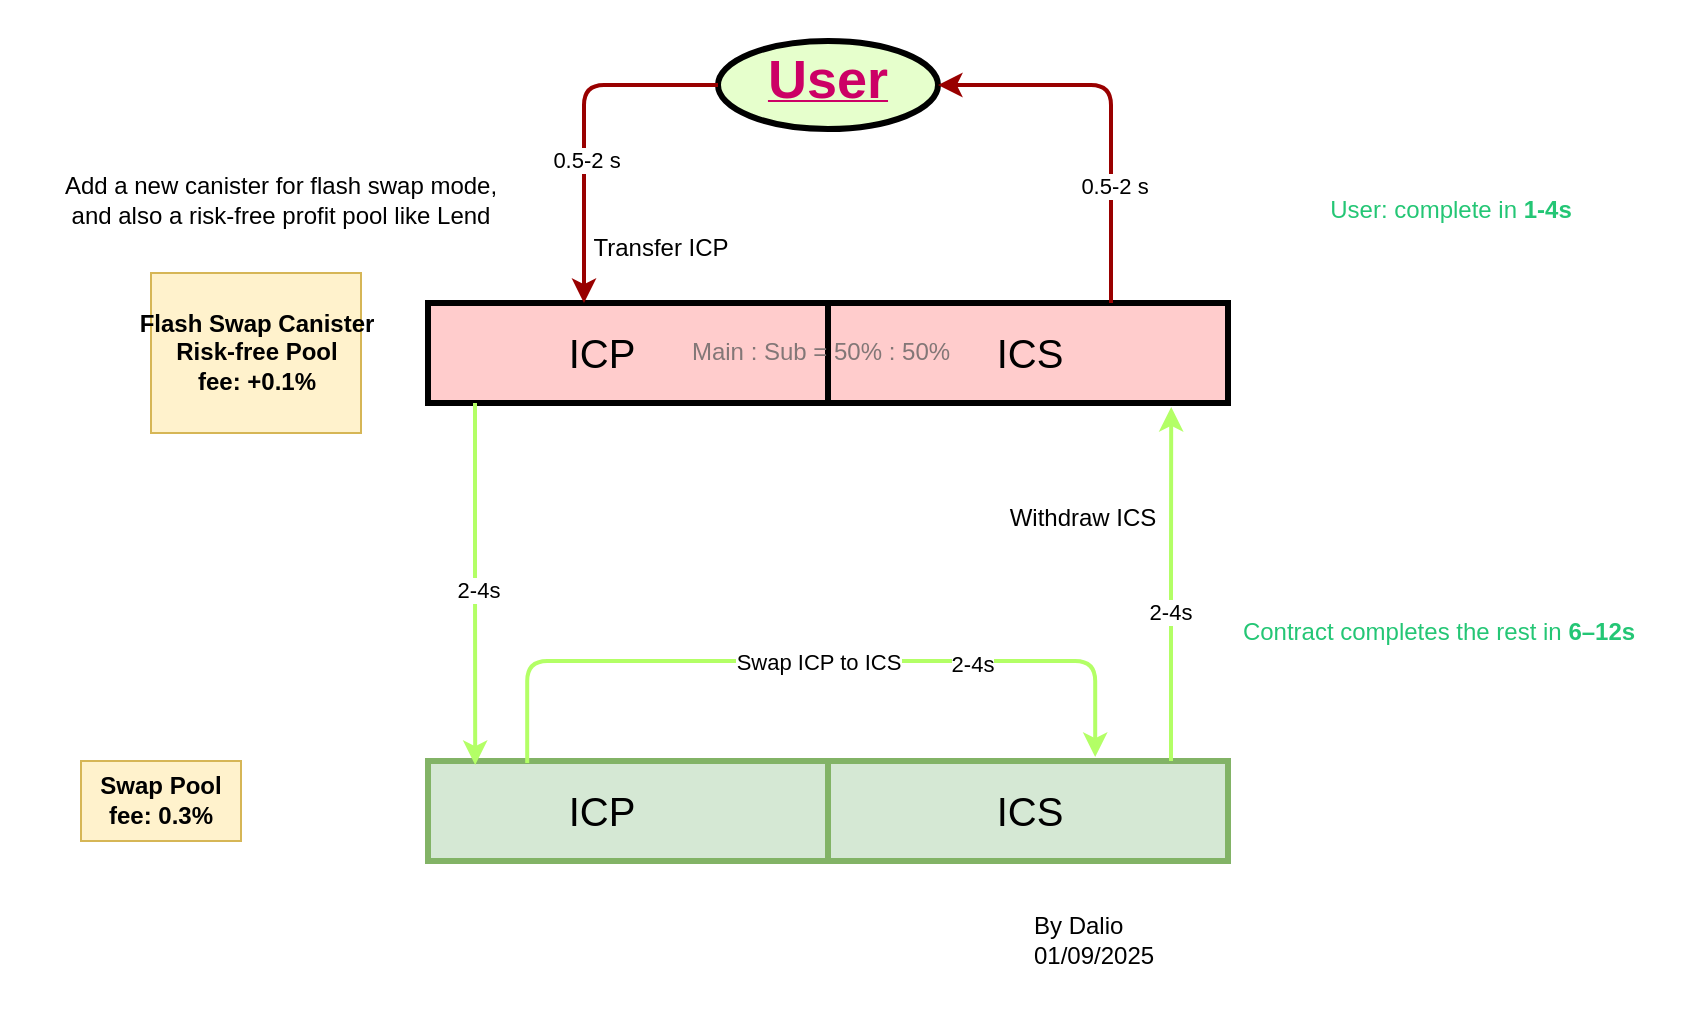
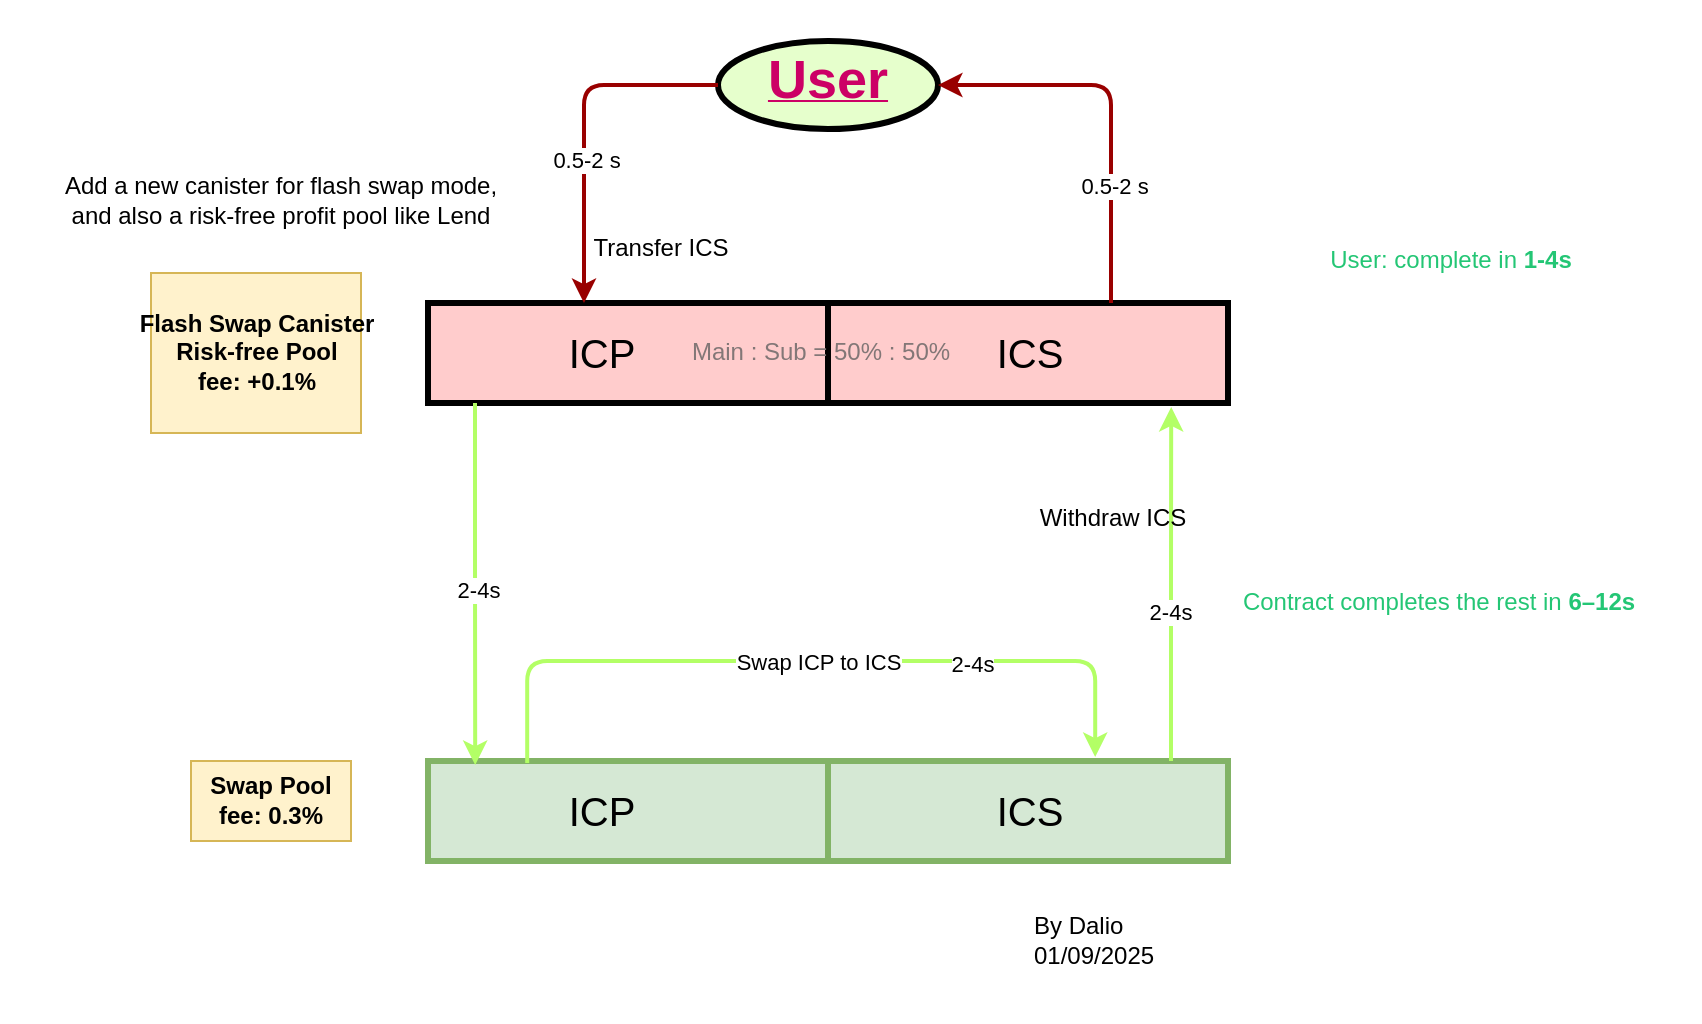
  <mxCell id="0" />
  <mxCell id="1" parent="0" />
  <mxCell id="2" value="&lt;p style=&quot;margin: 4px 0px 0px; text-decoration: underline;&quot;&gt;&lt;span style=&quot;background-color: transparent;&quot;&gt;&lt;font style=&quot;font-size: 27px;&quot;&gt;User&lt;/font&gt;&lt;/span&gt;&lt;/p&gt;" style="ellipse;verticalAlign=middle;align=center;overflow=fill;fontSize=12;fontFamily=Helvetica;html=1;fontStyle=1;strokeWidth=3;fillColor=#E6FFCC;fontColor=#CC0066;" parent="1" vertex="1"><mxGeometry x="358.5" y="20" width="110" height="44" as="geometry" /></mxCell>
  <mxCell id="3" value="" style="shape=process;whiteSpace=wrap;align=center;verticalAlign=middle;size=0.5;fontStyle=1;strokeWidth=3;fillColor=#FFCCCC" parent="1" vertex="1"><mxGeometry x="213.5" y="151" width="400" height="50" as="geometry" /></mxCell>
- <mxCell id="4" value="Transfer ICP" style="text;spacingTop=-5;align=center" parent="1" vertex="1"><mxGeometry x="290" y="115" width="81" height="36" as="geometry" /></mxCell>
+ <mxCell id="4" value="Transfer ICS" style="text;spacingTop=-5;align=center" parent="1" vertex="1"><mxGeometry x="290" y="115" width="81" height="36" as="geometry" /></mxCell>
  <mxCell id="5" value="" style="edgeStyle=elbowEdgeStyle;elbow=horizontal;strokeColor=#990000;strokeWidth=2;entryX=1;entryY=0.5;entryDx=0;entryDy=0;" parent="1" target="2" edge="1"><mxGeometry width="100" height="100" relative="1" as="geometry"><mxPoint x="555" y="151" as="sourcePoint" /><mxPoint x="535" y="20" as="targetPoint" /><Array as="points"><mxPoint x="555" y="80" /></Array></mxGeometry></mxCell>
  <mxCell id="6" value="0.5-2 s" style="edgeLabel;html=1;align=center;verticalAlign=middle;resizable=0;points=[];" vertex="1" connectable="0" parent="5"><mxGeometry x="-0.396" y="-1" relative="1" as="geometry"><mxPoint as="offset" /></mxGeometry></mxCell>
  <mxCell id="7" value="" style="edgeStyle=elbowEdgeStyle;elbow=horizontal;strokeColor=#990000;strokeWidth=2;exitX=0;exitY=0.5;exitDx=0;exitDy=0;" parent="1" source="2" edge="1"><mxGeometry width="100" height="100" relative="1" as="geometry"><mxPoint x="371" y="12" as="sourcePoint" /><mxPoint x="291.5" y="151" as="targetPoint" /><Array as="points"><mxPoint x="291.5" y="91" /></Array></mxGeometry></mxCell>
  <mxCell id="8" value="0.5-2 s" style="edgeLabel;html=1;align=center;verticalAlign=middle;resizable=0;points=[];" vertex="1" connectable="0" parent="7"><mxGeometry x="0.182" y="1" relative="1" as="geometry"><mxPoint as="offset" /></mxGeometry></mxCell>
  <mxCell id="9" value="&lt;font style=&quot;font-size: 20px;&quot;&gt;ICP&lt;/font&gt;" style="text;strokeColor=none;align=center;fillColor=none;html=1;verticalAlign=middle;whiteSpace=wrap;rounded=0;" vertex="1" parent="1"><mxGeometry x="271" y="161" width="60" height="30" as="geometry" /></mxCell>
  <mxCell id="10" value="&lt;font style=&quot;font-size: 20px;&quot;&gt;ICS&lt;/font&gt;" style="text;strokeColor=none;align=center;fillColor=none;html=1;verticalAlign=middle;whiteSpace=wrap;rounded=0;" vertex="1" parent="1"><mxGeometry x="485" y="161" width="60" height="30" as="geometry" /></mxCell>
  <mxCell id="11" value="&lt;p data-pm-slice=&quot;1 1 []&quot;&gt;Flash Swap Canister&lt;br&gt;&lt;span style=&quot;background-color: transparent; color: light-dark(rgb(0, 0, 0), rgb(255, 255, 255));&quot;&gt;Risk-free Pool&lt;br&gt;&lt;/span&gt;&lt;span style=&quot;background-color: transparent; color: light-dark(rgb(0, 0, 0), rgb(255, 255, 255));&quot;&gt;fee: +0.1%&lt;/span&gt;&lt;span style=&quot;background-color: transparent; color: light-dark(rgb(0, 0, 0), rgb(255, 255, 255));&quot;&gt;&lt;/span&gt;&lt;/p&gt;" style="text;html=1;align=center;verticalAlign=middle;resizable=0;points=[];autosize=1;strokeColor=#d6b656;fillColor=#fff2cc;fontFamily=Helvetica;fontSize=12;fontStyle=1;" vertex="1" parent="1"><mxGeometry x="75" y="136" width="105" height="80" as="geometry" /></mxCell>
  <mxCell id="12" value="" style="shape=process;whiteSpace=wrap;align=center;verticalAlign=middle;size=0.5;fontStyle=1;strokeWidth=3;fillColor=#d5e8d4;strokeColor=#82b366;" vertex="1" parent="1"><mxGeometry x="213.5" y="380" width="400" height="50" as="geometry" /></mxCell>
  <mxCell id="13" value="&lt;font style=&quot;font-size: 20px;&quot;&gt;ICP&lt;/font&gt;" style="text;strokeColor=none;align=center;fillColor=none;html=1;verticalAlign=middle;whiteSpace=wrap;rounded=0;" vertex="1" parent="1"><mxGeometry x="271" y="390" width="60" height="30" as="geometry" /></mxCell>
  <mxCell id="14" value="&lt;font style=&quot;font-size: 20px;&quot;&gt;ICS&lt;/font&gt;" style="text;strokeColor=none;align=center;fillColor=none;html=1;verticalAlign=middle;whiteSpace=wrap;rounded=0;" vertex="1" parent="1"><mxGeometry x="485" y="390" width="60" height="30" as="geometry" /></mxCell>
- <mxCell id="15" value="Swap Pool&lt;br&gt;fee: 0.3%" style="text;html=1;align=center;verticalAlign=middle;resizable=0;points=[];autosize=1;strokeColor=#d6b656;fillColor=#fff2cc;fontFamily=Helvetica;fontSize=12;fontStyle=1;" vertex="1" parent="1"><mxGeometry x="40" y="380" width="80" height="40" as="geometry" /></mxCell>
+ <mxCell id="15" value="Swap Pool&lt;br&gt;fee: 0.3%" style="text;html=1;align=center;verticalAlign=middle;resizable=0;points=[];autosize=1;strokeColor=#d6b656;fillColor=#fff2cc;fontFamily=Helvetica;fontSize=12;fontStyle=1;" vertex="1" parent="1"><mxGeometry x="95" y="380" width="80" height="40" as="geometry" /></mxCell>
  <mxCell id="16" style="edgeStyle=orthogonalEdgeStyle;rounded=1;orthogonalLoop=1;jettySize=auto;html=1;strokeColor=#B3FF66;strokeWidth=2;align=center;verticalAlign=middle;fontFamily=Helvetica;fontSize=11;fontColor=default;labelBackgroundColor=default;elbow=horizontal;endArrow=classic;entryX=0.059;entryY=0.04;entryDx=0;entryDy=0;entryPerimeter=0;" edge="1" parent="1" source="3" target="12"><mxGeometry relative="1" as="geometry"><mxPoint x="265" y="340" as="targetPoint" /><Array as="points"><mxPoint x="237" y="280" /><mxPoint x="237" y="280" /></Array></mxGeometry></mxCell>
  <mxCell id="17" value="2-4s" style="edgeLabel;html=1;align=center;verticalAlign=middle;resizable=0;points=[];rounded=1;strokeColor=#B3FF66;strokeWidth=2;fontFamily=Helvetica;fontSize=11;fontColor=default;labelBackgroundColor=default;" vertex="1" connectable="0" parent="16"><mxGeometry x="0.039" y="1" relative="1" as="geometry"><mxPoint as="offset" /></mxGeometry></mxCell>
  <mxCell id="18" style="edgeStyle=orthogonalEdgeStyle;rounded=1;orthogonalLoop=1;jettySize=auto;html=1;entryX=0.929;entryY=1.04;entryDx=0;entryDy=0;entryPerimeter=0;strokeColor=#B3FF66;strokeWidth=2;align=center;verticalAlign=middle;fontFamily=Helvetica;fontSize=11;fontColor=default;labelBackgroundColor=default;elbow=horizontal;endArrow=classic;" edge="1" parent="1" source="12" target="3"><mxGeometry relative="1" as="geometry"><Array as="points"><mxPoint x="585" y="290" /><mxPoint x="585" y="290" /></Array></mxGeometry></mxCell>
  <mxCell id="19" value="2-4s" style="edgeLabel;html=1;align=center;verticalAlign=middle;resizable=0;points=[];" vertex="1" connectable="0" parent="18"><mxGeometry x="-0.152" y="1" relative="1" as="geometry"><mxPoint as="offset" /></mxGeometry></mxCell>
- <mxCell id="20" value="Withdraw ICS" style="text;spacingTop=-5;align=center" vertex="1" parent="1"><mxGeometry x="501" y="250" width="81" height="36" as="geometry" /></mxCell>
+ <mxCell id="20" value="Withdraw ICS" style="text;spacingTop=-5;align=center" vertex="1" parent="1"><mxGeometry x="516" y="250" width="81" height="36" as="geometry" /></mxCell>
  <mxCell id="21" value="" style="edgeStyle=orthogonalEdgeStyle;strokeColor=#B3FF66;strokeWidth=2;exitX=0.124;exitY=0.02;exitDx=0;exitDy=0;exitPerimeter=0;entryX=0.834;entryY=-0.04;entryDx=0;entryDy=0;entryPerimeter=0;rounded=1;align=center;verticalAlign=middle;fontFamily=Helvetica;fontSize=11;fontColor=default;labelBackgroundColor=default;elbow=horizontal;endArrow=classic;" edge="1" parent="1" source="12" target="12"><mxGeometry width="100" height="100" relative="1" as="geometry"><mxPoint x="235" y="350" as="sourcePoint" /><mxPoint x="515" y="350" as="targetPoint" /><Array as="points"><mxPoint x="263" y="330" /><mxPoint x="547" y="330" /></Array></mxGeometry></mxCell>
  <mxCell id="22" value="Swap ICP to ICS" style="edgeLabel;html=1;align=center;verticalAlign=middle;resizable=0;points=[];rounded=1;strokeColor=#B3FF66;strokeWidth=2;fontFamily=Helvetica;fontSize=11;fontColor=default;labelBackgroundColor=default;" vertex="1" connectable="0" parent="21"><mxGeometry x="0.023" relative="1" as="geometry"><mxPoint as="offset" /></mxGeometry></mxCell>
  <mxCell id="23" value="2-4s" style="edgeLabel;html=1;align=center;verticalAlign=middle;resizable=0;points=[];" vertex="1" connectable="0" parent="21"><mxGeometry x="0.347" y="-1" relative="1" as="geometry"><mxPoint x="15" as="offset" /></mxGeometry></mxCell>
- <mxCell id="24" value="User: complete in &lt;b&gt;1-4s&lt;/b&gt;" style="text;html=1;align=center;verticalAlign=middle;resizable=0;points=[];autosize=1;strokeColor=none;fillColor=none;fontColor=light-dark(#24c675, #28ab6a);" vertex="1" parent="1"><mxGeometry x="655" y="90" width="140" height="30" as="geometry" /></mxCell>
- <mxCell id="25" value="Contract completes the rest in &lt;b&gt;6–12s&lt;/b&gt;" style="text;html=1;align=center;verticalAlign=middle;resizable=0;points=[];autosize=1;strokeColor=none;fillColor=none;fontColor=light-dark(#24c675, #28ab6a);" vertex="1" parent="1"><mxGeometry x="608.5" y="301" width="220" height="30" as="geometry" /></mxCell>
+ <mxCell id="24" value="User: complete in &lt;b&gt;1-4s&lt;/b&gt;" style="text;html=1;align=center;verticalAlign=middle;resizable=0;points=[];autosize=1;strokeColor=none;fillColor=none;fontColor=light-dark(#24c675, #28ab6a);" vertex="1" parent="1"><mxGeometry x="655" y="115" width="140" height="30" as="geometry" /></mxCell>
+ <mxCell id="25" value="Contract completes the rest in &lt;b&gt;6–12s&lt;/b&gt;" style="text;html=1;align=center;verticalAlign=middle;resizable=0;points=[];autosize=1;strokeColor=none;fillColor=none;fontColor=light-dark(#24c675, #28ab6a);" vertex="1" parent="1"><mxGeometry x="608.5" y="286" width="220" height="30" as="geometry" /></mxCell>
  <mxCell id="26" value="By Dalio&lt;br&gt;01/09/2025" style="text;html=1;align=left;verticalAlign=middle;resizable=0;points=[];autosize=1;strokeColor=none;fillColor=none;" vertex="1" parent="1"><mxGeometry x="515" y="450" width="80" height="40" as="geometry" /></mxCell>
  <mxCell id="27" value="Add a new canister for flash swap mode, &lt;br&gt;and also a risk-free profit pool like Lend" style="text;html=1;align=center;verticalAlign=middle;resizable=0;points=[];autosize=1;strokeColor=none;fillColor=none;" vertex="1" parent="1"><mxGeometry x="20" y="80" width="240" height="40" as="geometry" /></mxCell>
  <mxCell id="28" value="Main : Sub = 50% : 50%" style="text;html=1;align=center;verticalAlign=middle;resizable=0;points=[];autosize=1;strokeColor=none;fillColor=none;fontColor=light-dark(#837777, #ededed);" vertex="1" parent="1"><mxGeometry x="335" y="161" width="150" height="30" as="geometry" /></mxCell>
